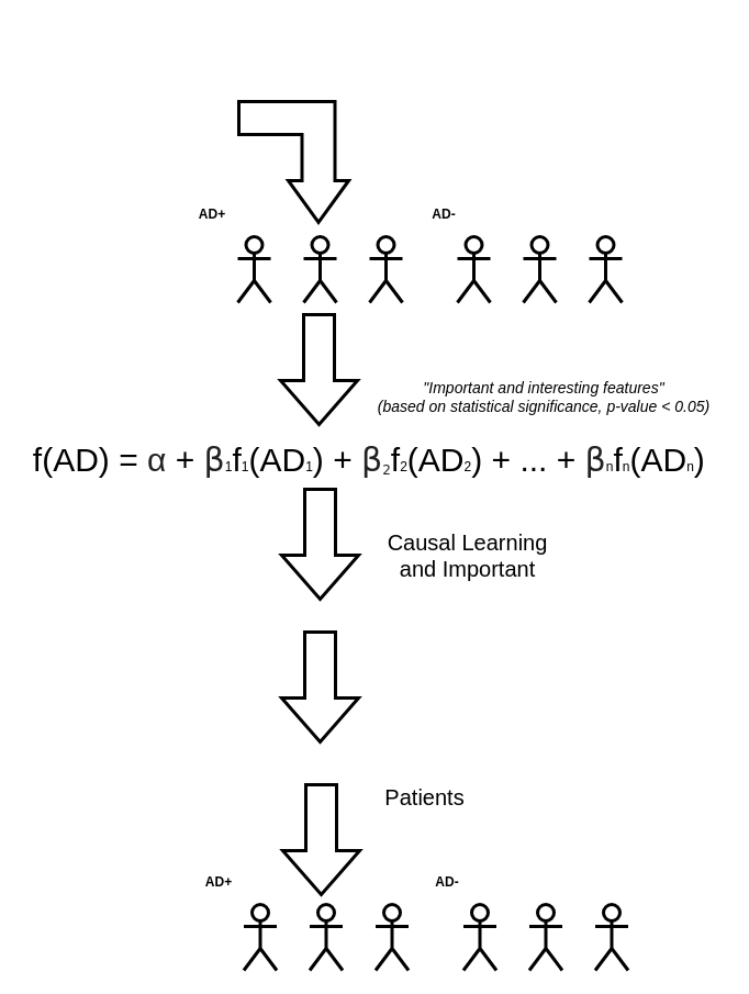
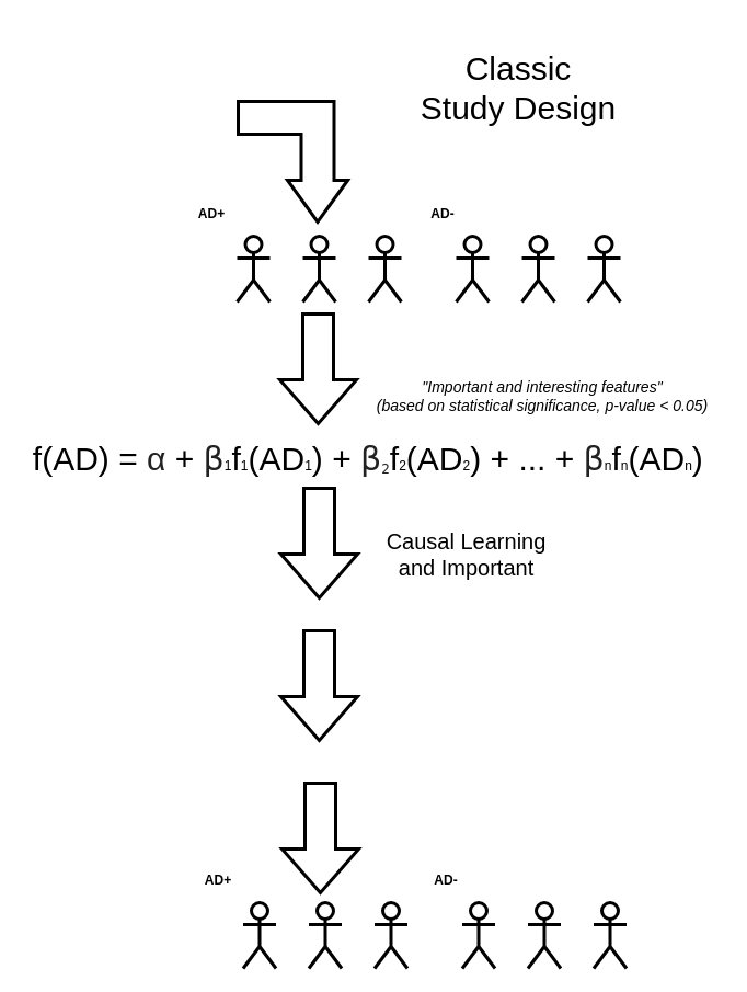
  <mxCell id="0" />
  <mxCell id="1" parent="0" />
  <mxCell id="2" value="" style="shape=umlActor;verticalLabelPosition=bottom;labelBackgroundColor=#ffffff;verticalAlign=top;html=1;outlineConnect=0;strokeWidth=3;" vertex="1" parent="1"><mxGeometry x="216" y="215" width="30" height="60" as="geometry" /></mxCell>
  <mxCell id="3" value="" style="shape=umlActor;verticalLabelPosition=bottom;labelBackgroundColor=#ffffff;verticalAlign=top;html=1;outlineConnect=0;strokeWidth=3;" vertex="1" parent="1"><mxGeometry x="276" y="215" width="30" height="60" as="geometry" /></mxCell>
  <mxCell id="4" value="" style="shape=umlActor;verticalLabelPosition=bottom;labelBackgroundColor=#ffffff;verticalAlign=top;html=1;outlineConnect=0;strokeWidth=3;" vertex="1" parent="1"><mxGeometry x="336" y="215" width="30" height="60" as="geometry" /></mxCell>
  <mxCell id="5" value="" style="html=1;shadow=0;dashed=0;align=center;verticalAlign=middle;shape=mxgraph.arrows2.bendArrow;dy=15;dx=38;notch=0;arrowHead=55;rounded=0;strokeWidth=3;rotation=90;" vertex="1" parent="1"><mxGeometry x="212" y="97" width="110" height="100" as="geometry" /></mxCell>
+ <mxCell id="6" value="&lt;font style=&quot;font-size: 30px&quot;&gt;Classic&lt;br&gt;Study Design&lt;/font&gt;" style="text;html=1;strokeColor=none;fillColor=none;align=center;verticalAlign=middle;whiteSpace=wrap;rounded=0;" vertex="1" parent="1"><mxGeometry x="353" y="20" width="240" height="120" as="geometry" /></mxCell>
  <mxCell id="7" value="" style="html=1;shadow=0;dashed=0;align=center;verticalAlign=middle;shape=mxgraph.arrows2.arrow;dy=0.6;dx=40;direction=south;notch=0;strokeWidth=3;" vertex="1" parent="1"><mxGeometry x="255" y="286" width="70" height="100" as="geometry" /></mxCell>
  <mxCell id="8" value="" style="html=1;shadow=0;dashed=0;align=center;verticalAlign=middle;shape=mxgraph.arrows2.arrow;dy=0.6;dx=40;direction=south;notch=0;strokeWidth=3;" vertex="1" parent="1"><mxGeometry x="256" y="445" width="70" height="100" as="geometry" /></mxCell>
  <mxCell id="9" value="&lt;span style=&quot;font-size: 30px&quot;&gt;f(AD&lt;/span&gt;&lt;span style=&quot;font-size: 30px&quot;&gt;) =&amp;nbsp;&lt;/span&gt;&lt;span style=&quot;color: rgb(34 , 34 , 34) ; font-family: sans-serif ; background-color: rgb(255 , 255 , 255)&quot;&gt;&lt;font style=&quot;font-size: 30px&quot;&gt;α&lt;/font&gt;&lt;/span&gt;&lt;span style=&quot;font-size: 30px&quot;&gt;&amp;nbsp;+&amp;nbsp;&lt;/span&gt;&lt;font style=&quot;color: rgb(34 , 34 , 34) ; font-family: &amp;#34;sbl biblit&amp;#34; , &amp;#34;sbl greek&amp;#34; , &amp;#34;athena&amp;#34; , &amp;#34;eb garamond&amp;#34; , &amp;#34;eb garamond 12&amp;#34; , &amp;#34;foulis greek&amp;#34; , &amp;#34;garamond libre&amp;#34; , &amp;#34;cardo&amp;#34; , &amp;#34;gentium plus&amp;#34; , &amp;#34;gentium&amp;#34; , &amp;#34;garamond&amp;#34; , &amp;#34;palatino linotype&amp;#34; , &amp;#34;dejavu sans&amp;#34; , &amp;#34;dejavu serif&amp;#34; , &amp;#34;freeserif&amp;#34; , &amp;#34;freesans&amp;#34; , &amp;#34;arial unicode ms&amp;#34; , &amp;#34;lucida sans unicode&amp;#34; , &amp;#34;lucida grande&amp;#34; , &amp;#34;code2000&amp;#34; , sans-serif ; background-color: rgb(255 , 255 , 255) ; font-size: 30px&quot;&gt;β&lt;/font&gt;1&lt;span style=&quot;font-size: 30px&quot;&gt;f&lt;/span&gt;1&lt;span style=&quot;font-size: 30px&quot;&gt;(AD&lt;/span&gt;1&lt;span style=&quot;font-size: 30px&quot;&gt;) +&amp;nbsp;&lt;/span&gt;&lt;span style=&quot;color: rgb(34 , 34 , 34) ; font-family: &amp;#34;sbl biblit&amp;#34; , &amp;#34;sbl greek&amp;#34; , &amp;#34;athena&amp;#34; , &amp;#34;eb garamond&amp;#34; , &amp;#34;eb garamond 12&amp;#34; , &amp;#34;foulis greek&amp;#34; , &amp;#34;garamond libre&amp;#34; , &amp;#34;cardo&amp;#34; , &amp;#34;gentium plus&amp;#34; , &amp;#34;gentium&amp;#34; , &amp;#34;garamond&amp;#34; , &amp;#34;palatino linotype&amp;#34; , &amp;#34;dejavu sans&amp;#34; , &amp;#34;dejavu serif&amp;#34; , &amp;#34;freeserif&amp;#34; , &amp;#34;freesans&amp;#34; , &amp;#34;arial unicode ms&amp;#34; , &amp;#34;lucida sans unicode&amp;#34; , &amp;#34;lucida grande&amp;#34; , &amp;#34;code2000&amp;#34; , sans-serif ; background-color: rgb(255 , 255 , 255)&quot;&gt;&lt;span style=&quot;font-size: 30px&quot;&gt;β&lt;/span&gt;&lt;sub&gt;&lt;font style=&quot;font-size: 12px&quot;&gt;2&lt;/font&gt;&lt;/sub&gt;&lt;/span&gt;&lt;span style=&quot;font-size: 30px&quot;&gt;f&lt;/span&gt;2&lt;span style=&quot;font-size: 30px&quot;&gt;(AD&lt;/span&gt;2&lt;span style=&quot;font-size: 30px&quot;&gt;) + ... +&amp;nbsp;&lt;/span&gt;&lt;span style=&quot;color: rgb(34 , 34 , 34) ; font-family: &amp;#34;sbl biblit&amp;#34; , &amp;#34;sbl greek&amp;#34; , &amp;#34;athena&amp;#34; , &amp;#34;eb garamond&amp;#34; , &amp;#34;eb garamond 12&amp;#34; , &amp;#34;foulis greek&amp;#34; , &amp;#34;garamond libre&amp;#34; , &amp;#34;cardo&amp;#34; , &amp;#34;gentium plus&amp;#34; , &amp;#34;gentium&amp;#34; , &amp;#34;garamond&amp;#34; , &amp;#34;palatino linotype&amp;#34; , &amp;#34;dejavu sans&amp;#34; , &amp;#34;dejavu serif&amp;#34; , &amp;#34;freeserif&amp;#34; , &amp;#34;freesans&amp;#34; , &amp;#34;arial unicode ms&amp;#34; , &amp;#34;lucida sans unicode&amp;#34; , &amp;#34;lucida grande&amp;#34; , &amp;#34;code2000&amp;#34; , sans-serif ; font-size: 30px ; background-color: rgb(255 , 255 , 255)&quot;&gt;β&lt;/span&gt;n&lt;span style=&quot;font-size: 30px&quot;&gt;f&lt;/span&gt;n&lt;span style=&quot;font-size: 30px&quot;&gt;(AD&lt;/span&gt;n&lt;span style=&quot;font-size: 30px&quot;&gt;)&amp;nbsp;&lt;/span&gt;" style="text;html=1;strokeColor=none;fillColor=none;align=center;verticalAlign=middle;whiteSpace=wrap;rounded=0;" vertex="1" parent="1"><mxGeometry x="20" y="393" width="640" height="50" as="geometry" /></mxCell>
  <mxCell id="10" value="&lt;font style=&quot;font-size: 14px&quot;&gt;&lt;i&gt;&quot;Important and interesting features&quot;&lt;br&gt;(based on statistical significance, p-value &amp;lt; 0.05)&lt;br&gt;&lt;/i&gt;&lt;/font&gt;" style="text;html=1;strokeColor=none;fillColor=none;align=center;verticalAlign=middle;whiteSpace=wrap;rounded=0;" vertex="1" parent="1"><mxGeometry x="330" y="336" width="330" height="50" as="geometry" /></mxCell>
  <mxCell id="11" value="&lt;font style=&quot;font-size: 20px;&quot;&gt;Causal Learning &lt;br style=&quot;font-size: 20px;&quot;&gt;and Important&lt;/font&gt;" style="text;html=1;strokeColor=none;fillColor=none;align=center;verticalAlign=middle;whiteSpace=wrap;rounded=0;fontSize=20;" vertex="1" parent="1"><mxGeometry x="321" y="475" width="209" height="60" as="geometry" /></mxCell>
  <mxCell id="12" value="" style="html=1;shadow=0;dashed=0;align=center;verticalAlign=middle;shape=mxgraph.arrows2.arrow;dy=0.6;dx=40;direction=south;notch=0;strokeWidth=3;" vertex="1" parent="1"><mxGeometry x="256" y="575" width="70" height="100" as="geometry" /></mxCell>
  <mxCell id="13" value="&lt;b&gt;AD+&lt;/b&gt;" style="text;html=1;strokeColor=none;fillColor=none;align=center;verticalAlign=middle;whiteSpace=wrap;rounded=0;" vertex="1" parent="1"><mxGeometry x="173" y="185" width="40" height="20" as="geometry" /></mxCell>
  <mxCell id="14" value="" style="shape=umlActor;verticalLabelPosition=bottom;labelBackgroundColor=#ffffff;verticalAlign=top;html=1;outlineConnect=0;strokeWidth=3;" vertex="1" parent="1"><mxGeometry x="416" y="215" width="30" height="60" as="geometry" /></mxCell>
  <mxCell id="15" value="" style="shape=umlActor;verticalLabelPosition=bottom;labelBackgroundColor=#ffffff;verticalAlign=top;html=1;outlineConnect=0;strokeWidth=3;" vertex="1" parent="1"><mxGeometry x="476" y="215" width="30" height="60" as="geometry" /></mxCell>
  <mxCell id="16" value="" style="shape=umlActor;verticalLabelPosition=bottom;labelBackgroundColor=#ffffff;verticalAlign=top;html=1;outlineConnect=0;strokeWidth=3;" vertex="1" parent="1"><mxGeometry x="536" y="215" width="30" height="60" as="geometry" /></mxCell>
  <mxCell id="17" value="&lt;b&gt;AD-&lt;/b&gt;" style="text;html=1;strokeColor=none;fillColor=none;align=center;verticalAlign=middle;whiteSpace=wrap;rounded=0;" vertex="1" parent="1"><mxGeometry x="384" y="185" width="40" height="20" as="geometry" /></mxCell>
  <mxCell id="18" value="" style="html=1;shadow=0;dashed=0;align=center;verticalAlign=middle;shape=mxgraph.arrows2.arrow;dy=0.6;dx=40;direction=south;notch=0;strokeWidth=3;" vertex="1" parent="1"><mxGeometry x="257" y="714" width="70" height="100" as="geometry" /></mxCell>
- <mxCell id="19" value="&lt;font style=&quot;font-size: 20px;&quot;&gt;Patients&lt;/font&gt;" style="text;html=1;strokeColor=none;fillColor=none;align=center;verticalAlign=middle;whiteSpace=wrap;rounded=0;fontSize=20;" vertex="1" parent="1"><mxGeometry x="347" y="695" width="79" height="60" as="geometry" /></mxCell>
  <mxCell id="20" value="" style="shape=umlActor;verticalLabelPosition=bottom;labelBackgroundColor=#ffffff;verticalAlign=top;html=1;outlineConnect=0;strokeWidth=3;" vertex="1" parent="1"><mxGeometry x="221.5" y="823" width="30" height="60" as="geometry" /></mxCell>
  <mxCell id="21" value="" style="shape=umlActor;verticalLabelPosition=bottom;labelBackgroundColor=#ffffff;verticalAlign=top;html=1;outlineConnect=0;strokeWidth=3;" vertex="1" parent="1"><mxGeometry x="281.5" y="823" width="30" height="60" as="geometry" /></mxCell>
  <mxCell id="22" value="" style="shape=umlActor;verticalLabelPosition=bottom;labelBackgroundColor=#ffffff;verticalAlign=top;html=1;outlineConnect=0;strokeWidth=3;" vertex="1" parent="1"><mxGeometry x="341.5" y="823" width="30" height="60" as="geometry" /></mxCell>
  <mxCell id="23" value="&lt;b&gt;AD+&lt;/b&gt;" style="text;html=1;strokeColor=none;fillColor=none;align=center;verticalAlign=middle;whiteSpace=wrap;rounded=0;" vertex="1" parent="1"><mxGeometry x="178.5" y="793" width="40" height="20" as="geometry" /></mxCell>
  <mxCell id="24" value="" style="shape=umlActor;verticalLabelPosition=bottom;labelBackgroundColor=#ffffff;verticalAlign=top;html=1;outlineConnect=0;strokeWidth=3;" vertex="1" parent="1"><mxGeometry x="421.5" y="823" width="30" height="60" as="geometry" /></mxCell>
  <mxCell id="25" value="" style="shape=umlActor;verticalLabelPosition=bottom;labelBackgroundColor=#ffffff;verticalAlign=top;html=1;outlineConnect=0;strokeWidth=3;" vertex="1" parent="1"><mxGeometry x="481.5" y="823" width="30" height="60" as="geometry" /></mxCell>
  <mxCell id="26" value="" style="shape=umlActor;verticalLabelPosition=bottom;labelBackgroundColor=#ffffff;verticalAlign=top;html=1;outlineConnect=0;strokeWidth=3;" vertex="1" parent="1"><mxGeometry x="541.5" y="823" width="30" height="60" as="geometry" /></mxCell>
  <mxCell id="27" value="&lt;b&gt;AD-&lt;/b&gt;" style="text;html=1;strokeColor=none;fillColor=none;align=center;verticalAlign=middle;whiteSpace=wrap;rounded=0;" vertex="1" parent="1"><mxGeometry x="386.5" y="793" width="40" height="20" as="geometry" /></mxCell>
